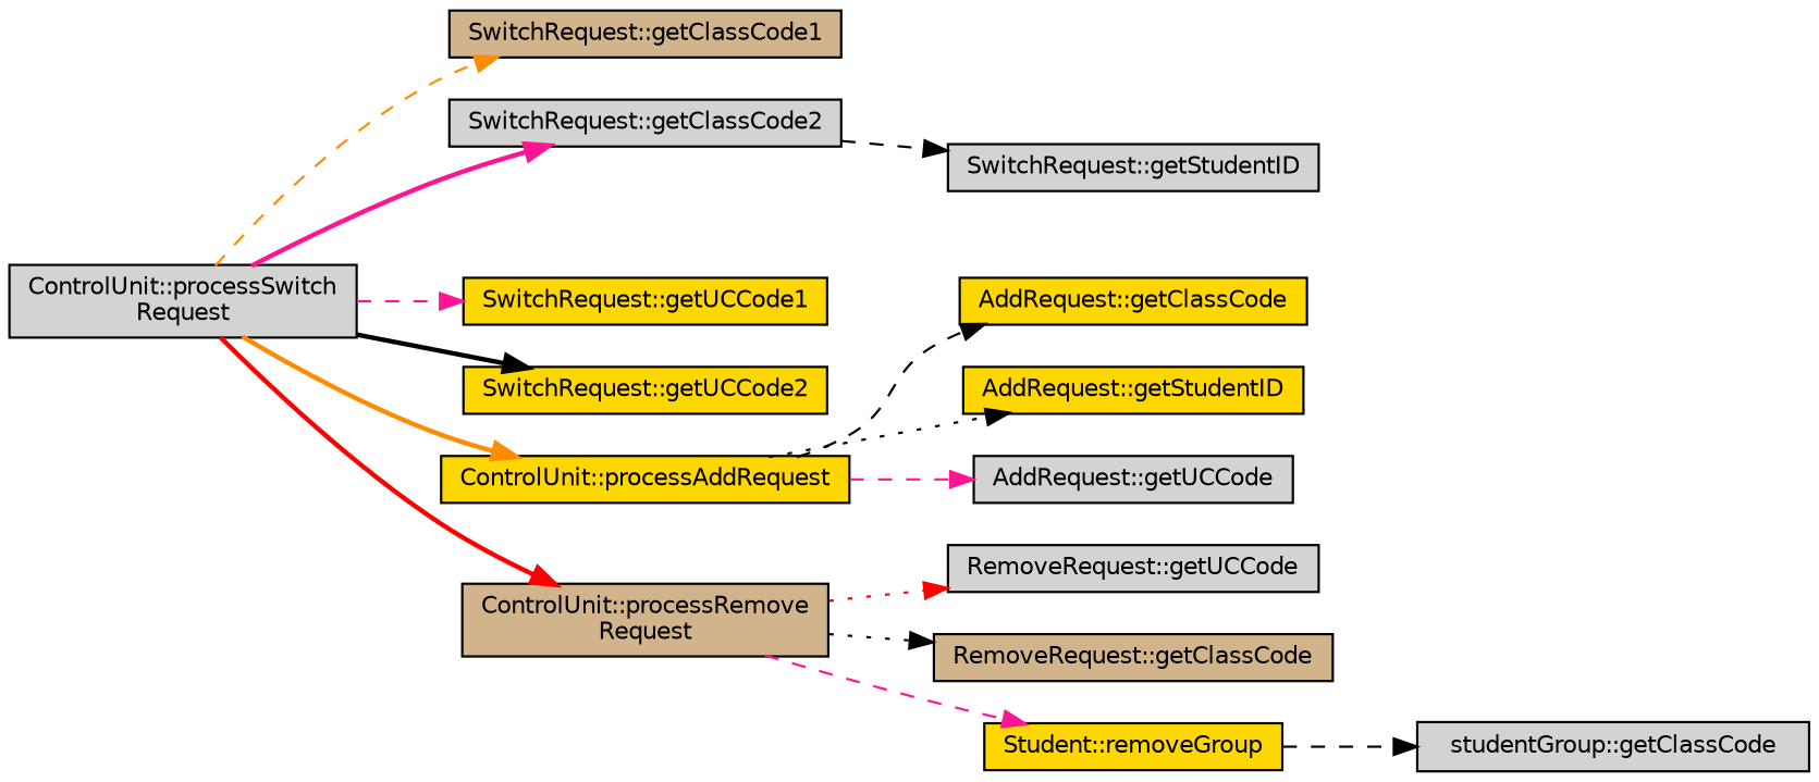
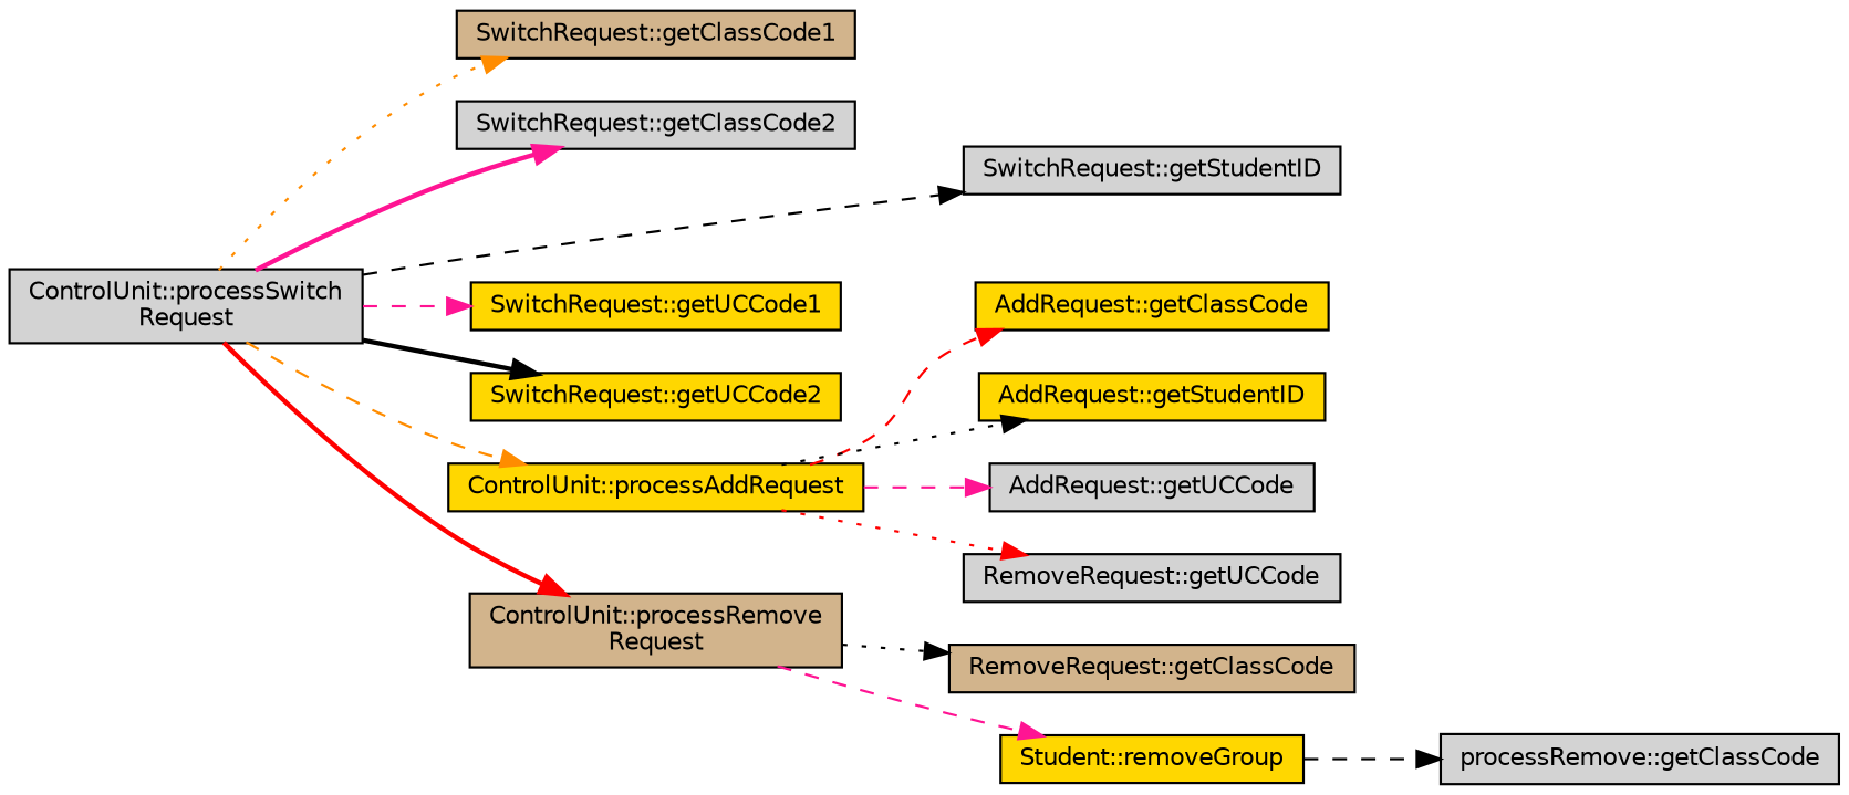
  digraph {
    rankdir=LR
    node [color=black fillcolor=lightgrey fontname=Helvetica fontsize=10 shape=record style=filled]
    edge [color=black fontname=Helvetica fontsize=10 labelfontname=Helvetica labelfontsize=10 style=dashed]
    n1 [fontcolor=black height=0.2 label="ControlUnit::processSwitch\lRequest" width=0.4]
    n2 [fillcolor=tan height=0.2 label="SwitchRequest::getClassCode1" width=0.4]
    n3 [height=0.2 label="SwitchRequest::getClassCode2" width=0.4]
    n4 [height=0.2 label="SwitchRequest::getStudentID" width=0.4]
    n5 [fillcolor=gold height=0.2 label="SwitchRequest::getUCCode1" width=0.4]
    n6 [fillcolor=gold height=0.2 label="SwitchRequest::getUCCode2" width=0.4]
    n7 [fillcolor=gold height=0.2 label="ControlUnit::processAddRequest" width=0.4]
    n8 [fillcolor=tan height=0.2 label="ControlUnit::processRemove\lRequest" width=0.4]
    n9 [fillcolor=gold height=0.2 label="AddRequest::getClassCode" width=0.4]
    n10 [fillcolor=gold height=0.2 label="AddRequest::getStudentID" width=0.4]
    n11 [height=0.2 label="AddRequest::getUCCode" width=0.4]
    n12 [fillcolor=tan height=0.2 label="RemoveRequest::getClassCode" width=0.4]
    n13 [height=0.2 label="RemoveRequest::getUCCode" width=0.4]
    n14 [fillcolor=gold height=0.2 label="Student::removeGroup" width=0.4]
-   n15 [height=0.2 label="studentGroup::getClassCode" width=0.4]
-   n1 -> n2 [color=darkorange]
+   n15 [height=0.2 label="processRemove::getClassCode" width=0.4]
+   n1 -> n2 [color=darkorange style=dotted]
    n1 -> n3 [color=deeppink style=bold]
-   n3 -> n4
+   n1 -> n4
    n1 -> n5 [color=deeppink]
    n1 -> n6 [style=bold]
-   n1 -> n7 [color=darkorange style=bold]
+   n1 -> n7 [color=darkorange]
    n1 -> n8 [color=red style=bold]
-   n7 -> n9
+   n7 -> n9 [color=red]
    n7 -> n10 [style=dotted]
    n7 -> n11 [color=deeppink]
    n8 -> n12 [style=dotted]
-   n8 -> n13 [color=red style=dotted]
+   n7 -> n13 [color=red style=dotted]
    n8 -> n14 [color=deeppink]
    n14 -> n15
  }
